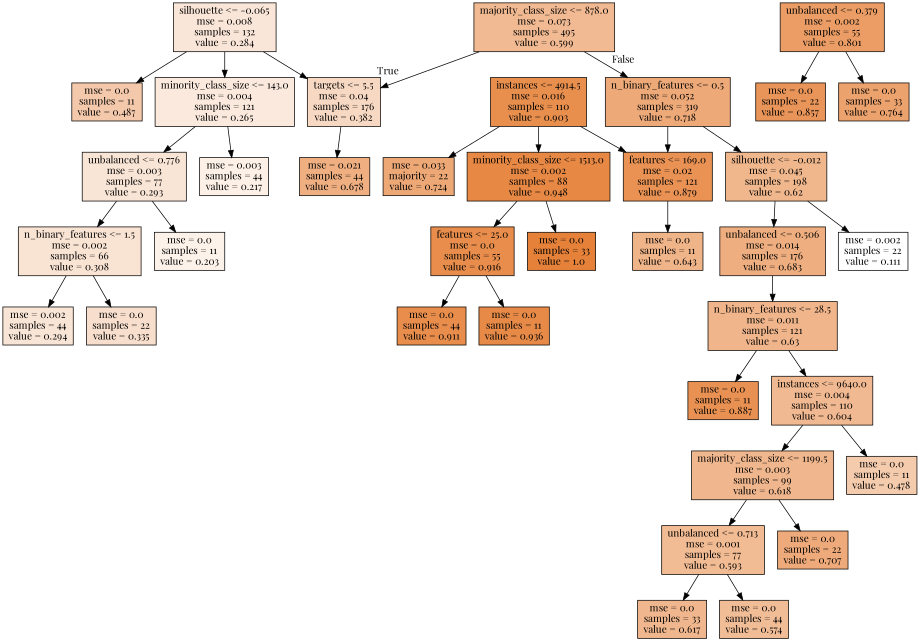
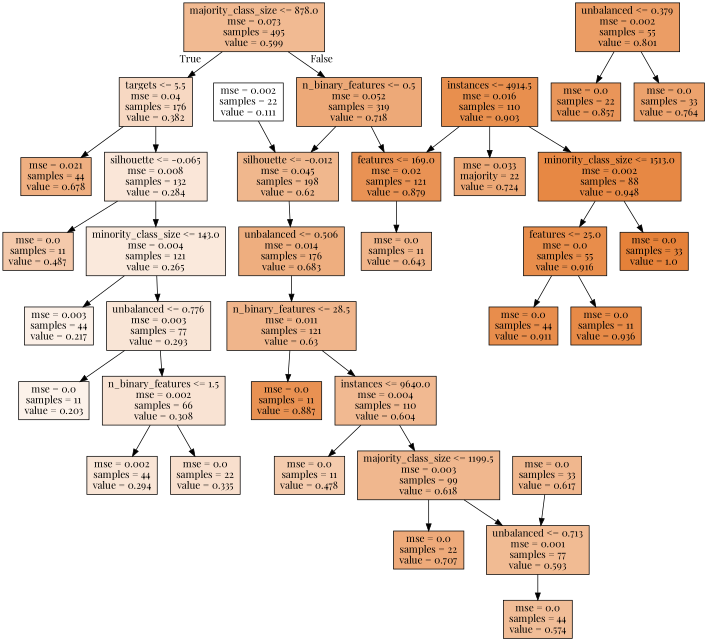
  digraph {
    fontname="Playfair Display"
    node [color=black fillcolor="#e5813934" fontname="Playfair Display" shape=box style=filled]
    edge [fontname="Playfair Display"]
    n1 [fillcolor="#e581398c" label="majority_class_size <= 878.0\nmse = 0.073\nsamples = 495\nvalue = 0.599"]
    n2 [fillcolor="#e581394e" label="targets <= 5.5\nmse = 0.04\nsamples = 176\nvalue = 0.382"]
    n3 [fillcolor="#e58139ae" label="n_binary_features <= 0.5\nmse = 0.052\nsamples = 319\nvalue = 0.718"]
    n4 [fillcolor="#e58139a2" label="mse = 0.021\nsamples = 44\nvalue = 0.678"]
    n5 [fillcolor="#e5813931" label="silhouette <= -0.065\nmse = 0.008\nsamples = 132\nvalue = 0.284"]
    n6 [fillcolor="#e58139dc" label="features <= 169.0\nmse = 0.02\nsamples = 121\nvalue = 0.879"]
    n7 [fillcolor="#e5813992" label="silhouette <= -0.012\nmse = 0.045\nsamples = 198\nvalue = 0.62"]
    n8 [fillcolor="#e581396c" label="mse = 0.0\nsamples = 11\nvalue = 0.487"]
    n9 [fillcolor="#e581392c" label="minority_class_size <= 143.0\nmse = 0.004\nsamples = 121\nvalue = 0.265"]
    n10 [label="unbalanced <= 0.776\nmse = 0.003\nsamples = 77\nvalue = 0.293"]
    n11 [fillcolor="#e581391e" label="mse = 0.003\nsamples = 44\nvalue = 0.217"]
    n12 [fillcolor="#e581391a" label="mse = 0.0\nsamples = 11\nvalue = 0.203"]
    n13 [fillcolor="#e5813938" label="n_binary_features <= 1.5\nmse = 0.002\nsamples = 66\nvalue = 0.308"]
    n14 [fillcolor="#e5813940" label="mse = 0.0\nsamples = 22\nvalue = 0.335"]
    n15 [label="mse = 0.002\nsamples = 44\nvalue = 0.294"]
    n16 [fillcolor="#e5813998" label="mse = 0.0\nsamples = 11\nvalue = 0.643"]
    n17 [fillcolor="#e5813900" label="mse = 0.002\nsamples = 22\nvalue = 0.111"]
    n18 [fillcolor="#e58139a4" label="unbalanced <= 0.506\nmse = 0.014\nsamples = 176\nvalue = 0.683"]
    n19 [fillcolor="#e58139e3" label="instances <= 4914.5\nmse = 0.016\nsamples = 110\nvalue = 0.903"]
    n20 [fillcolor="#e58139b0" label="mse = 0.033\nmajority = 22\nvalue = 0.724"]
    n21 [fillcolor="#e58139f0" label="minority_class_size <= 1513.0\nmse = 0.002\nsamples = 88\nvalue = 0.948"]
    n22 [fillcolor="#e58139e7" label="features <= 25.0\nmse = 0.0\nsamples = 55\nvalue = 0.916"]
    n23 [fillcolor="#e58139ff" label="mse = 0.0\nsamples = 33\nvalue = 1.0"]
    n24 [fillcolor="#e58139ed" label="mse = 0.0\nsamples = 11\nvalue = 0.936"]
    n25 [fillcolor="#e58139e6" label="mse = 0.0\nsamples = 44\nvalue = 0.911"]
    n26 [fillcolor="#e5813995" label="n_binary_features <= 28.5\nmse = 0.011\nsamples = 121\nvalue = 0.63"]
    n27 [fillcolor="#e58139c6" label="unbalanced <= 0.379\nmse = 0.002\nsamples = 55\nvalue = 0.801"]
    n28 [fillcolor="#e58139d6" label="mse = 0.0\nsamples = 22\nvalue = 0.857"]
    n29 [fillcolor="#e58139bb" label="mse = 0.0\nsamples = 33\nvalue = 0.764"]
    n30 [fillcolor="#e58139df" label="mse = 0.0\nsamples = 11\nvalue = 0.887"]
    n31 [fillcolor="#e581398d" label="instances <= 9640.0\nmse = 0.004\nsamples = 110\nvalue = 0.604"]
    n32 [fillcolor="#e5813991" label="majority_class_size <= 1199.5\nmse = 0.003\nsamples = 99\nvalue = 0.618"]
    n33 [fillcolor="#e5813969" label="mse = 0.0\nsamples = 11\nvalue = 0.478"]
    n34 [fillcolor="#e581398a" label="unbalanced <= 0.713\nmse = 0.001\nsamples = 77\nvalue = 0.593"]
    n35 [fillcolor="#e58139ab" label="mse = 0.0\nsamples = 22\nvalue = 0.707"]
    n36 [fillcolor="#e5813991" label="mse = 0.0\nsamples = 33\nvalue = 0.617"]
    n37 [fillcolor="#e5813985" label="mse = 0.0\nsamples = 44\nvalue = 0.574"]
    n1 -> n2 [headlabel=True labelangle=45 labeldistance=2.5]
    n1 -> n3 [headlabel=False labelangle=-45 labeldistance=2.5]
    n2 -> n4
-   n5 -> n2
+   n2 -> n5
    n3 -> n6
    n3 -> n7
    n5 -> n8
    n5 -> n9
    n6 -> n16
-   n7 -> n17
+   n17 -> n7
    n7 -> n18
    n9 -> n10
    n9 -> n11
    n10 -> n12
    n10 -> n13
    n13 -> n14
    n13 -> n15
    n18 -> n26
    n19 -> n6
    n19 -> n20
    n19 -> n21
    n21 -> n22
    n21 -> n23
    n22 -> n24
    n22 -> n25
    n26 -> n30
    n26 -> n31
    n27 -> n28
    n27 -> n29
    n31 -> n32
    n31 -> n33
    n32 -> n34
    n32 -> n35
-   n34 -> n36
+   n36 -> n34
    n34 -> n37
  }
